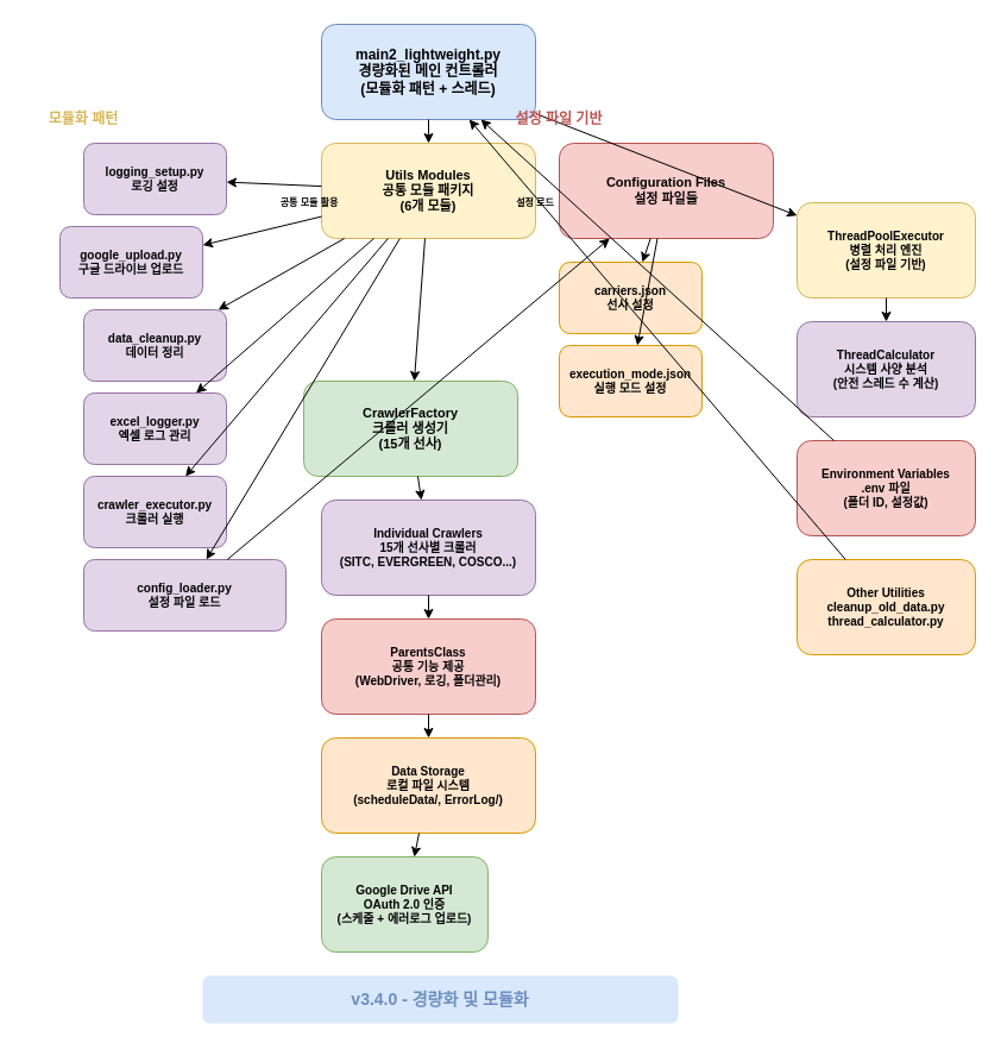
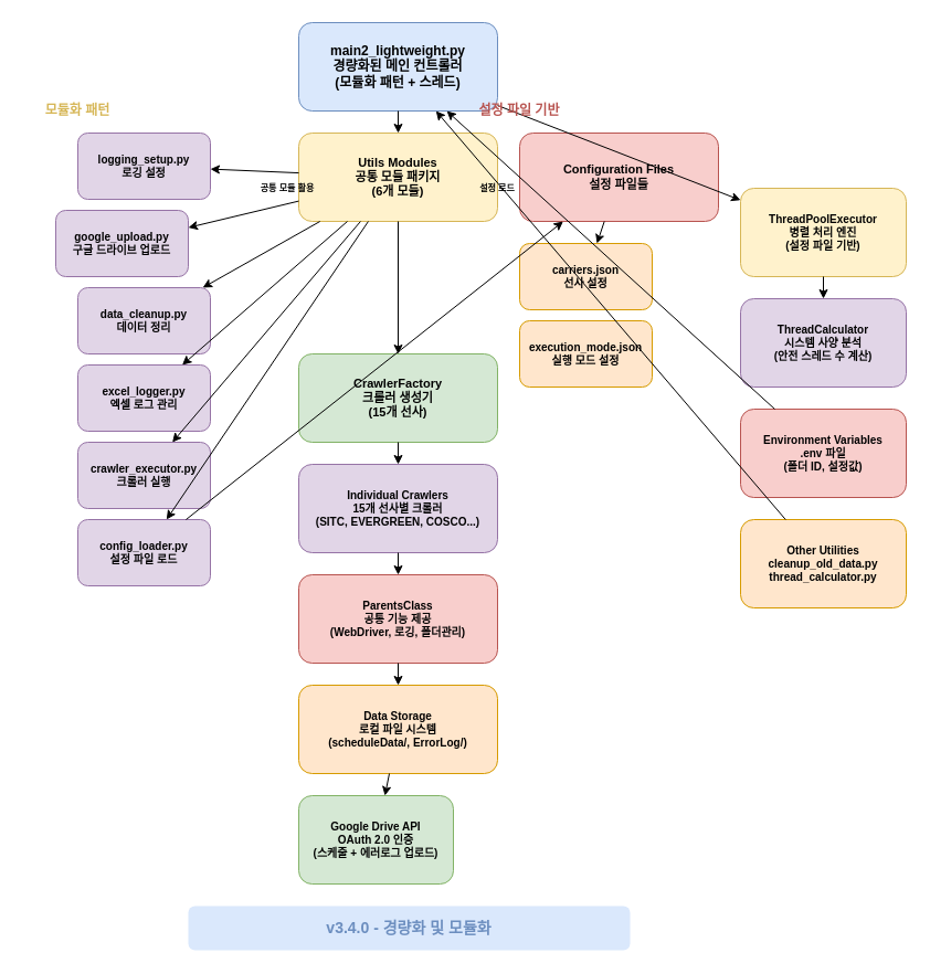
  <mxCell id="0" />
  <mxCell id="1" parent="0" />
  <mxCell id="2" value="main2_lightweight.py&#10;경량화된 메인 컨트롤러&#10;(모듈화 패턴 + 스레드)" style="rounded=1;whiteSpace=wrap;html=1;fillColor=#dae8fc;strokeColor=#6c8ebf;fontSize=12;fontStyle=1;" vertex="1" parent="1"><mxGeometry x="270" y="20" width="180" height="80" as="geometry" /></mxCell>
  <mxCell id="3" value="Utils Modules&#10;공통 모듈 패키지&#10;(6개 모듈)" style="rounded=1;whiteSpace=wrap;html=1;fillColor=#fff2cc;strokeColor=#d6b656;fontSize=11;fontStyle=1;" vertex="1" parent="1"><mxGeometry x="270" y="120" width="180" height="80" as="geometry" /></mxCell>
  <mxCell id="4" value="logging_setup.py&#10;로깅 설정" style="rounded=1;whiteSpace=wrap;html=1;fillColor=#e1d5e7;strokeColor=#9673a6;fontSize=10;fontStyle=1;" vertex="1" parent="1"><mxGeometry x="70" y="120" width="120" height="60" as="geometry" /></mxCell>
  <mxCell id="5" value="google_upload.py&#10;구글 드라이브 업로드" style="rounded=1;whiteSpace=wrap;html=1;fillColor=#e1d5e7;strokeColor=#9673a6;fontSize=10;fontStyle=1;" vertex="1" parent="1"><mxGeometry x="50" y="190" width="120" height="60" as="geometry" /></mxCell>
  <mxCell id="6" value="data_cleanup.py&#10;데이터 정리" style="rounded=1;whiteSpace=wrap;html=1;fillColor=#e1d5e7;strokeColor=#9673a6;fontSize=10;fontStyle=1;" vertex="1" parent="1"><mxGeometry x="70" y="260" width="120" height="60" as="geometry" /></mxCell>
  <mxCell id="7" value="excel_logger.py&#10;엑셀 로그 관리" style="rounded=1;whiteSpace=wrap;html=1;fillColor=#e1d5e7;strokeColor=#9673a6;fontSize=10;fontStyle=1;" vertex="1" parent="1"><mxGeometry x="70" y="330" width="120" height="60" as="geometry" /></mxCell>
  <mxCell id="8" value="crawler_executor.py&#10;크롤러 실행" style="rounded=1;whiteSpace=wrap;html=1;fillColor=#e1d5e7;strokeColor=#9673a6;fontSize=10;fontStyle=1;" vertex="1" parent="1"><mxGeometry x="70" y="400" width="120" height="60" as="geometry" /></mxCell>
- <mxCell id="9" value="config_loader.py&#10;설정 파일 로드" style="rounded=1;whiteSpace=wrap;html=1;fillColor=#e1d5e7;strokeColor=#9673a6;fontSize=10;fontStyle=1;" vertex="1" parent="1"><mxGeometry x="70" y="470" width="170" height="60" as="geometry" /></mxCell>
+ <mxCell id="9" value="config_loader.py&#10;설정 파일 로드" style="rounded=1;whiteSpace=wrap;html=1;fillColor=#e1d5e7;strokeColor=#9673a6;fontSize=10;fontStyle=1;" vertex="1" parent="1"><mxGeometry x="70" y="470" width="120" height="60" as="geometry" /></mxCell>
  <mxCell id="10" value="Configuration Files&#10;설정 파일들" style="rounded=1;whiteSpace=wrap;html=1;fillColor=#f8cecc;strokeColor=#b85450;fontSize=11;fontStyle=1;" vertex="1" parent="1"><mxGeometry x="470" y="120" width="180" height="80" as="geometry" /></mxCell>
  <mxCell id="11" value="carriers.json&#10;선사 설정" style="rounded=1;whiteSpace=wrap;html=1;fillColor=#ffe6cc;strokeColor=#d79b00;fontSize=10;fontStyle=1;" vertex="1" parent="1"><mxGeometry x="470" y="220" width="120" height="60" as="geometry" /></mxCell>
  <mxCell id="12" value="execution_mode.json&#10;실행 모드 설정" style="rounded=1;whiteSpace=wrap;html=1;fillColor=#ffe6cc;strokeColor=#d79b00;fontSize=10;fontStyle=1;" vertex="1" parent="1"><mxGeometry x="470" y="290" width="120" height="60" as="geometry" /></mxCell>
- <mxCell id="13" value="CrawlerFactory&#10;크롤러 생성기&#10;(15개 선사)" style="rounded=1;whiteSpace=wrap;html=1;fillColor=#d5e8d4;strokeColor=#82b366;fontSize=11;fontStyle=1;" vertex="1" parent="1"><mxGeometry x="255" y="320" width="180" height="80" as="geometry" /></mxCell>
+ <mxCell id="13" value="CrawlerFactory&#10;크롤러 생성기&#10;(15개 선사)" style="rounded=1;whiteSpace=wrap;html=1;fillColor=#d5e8d4;strokeColor=#82b366;fontSize=11;fontStyle=1;" vertex="1" parent="1"><mxGeometry x="270" y="320" width="180" height="80" as="geometry" /></mxCell>
  <mxCell id="14" value="Individual Crawlers&#10;15개 선사별 크롤러&#10;(SITC, EVERGREEN, COSCO...)" style="rounded=1;whiteSpace=wrap;html=1;fillColor=#e1d5e7;strokeColor=#9673a6;fontSize=10;fontStyle=1;" vertex="1" parent="1"><mxGeometry x="270" y="420" width="180" height="80" as="geometry" /></mxCell>
  <mxCell id="15" value="ParentsClass&#10;공통 기능 제공&#10;(WebDriver, 로깅, 폴더관리)" style="rounded=1;whiteSpace=wrap;html=1;fillColor=#f8cecc;strokeColor=#b85450;fontSize=10;fontStyle=1;" vertex="1" parent="1"><mxGeometry x="270" y="520" width="180" height="80" as="geometry" /></mxCell>
  <mxCell id="16" value="Data Storage&#10;로컬 파일 시스템&#10;(scheduleData/, ErrorLog/)" style="rounded=1;whiteSpace=wrap;html=1;fillColor=#ffe6cc;strokeColor=#d79b00;fontSize=10;fontStyle=1;" vertex="1" parent="1"><mxGeometry x="270" y="620" width="180" height="80" as="geometry" /></mxCell>
  <mxCell id="17" value="Google Drive API&#10;OAuth 2.0 인증&#10;(스케줄 + 에러로그 업로드)" style="rounded=1;whiteSpace=wrap;html=1;fillColor=#d5e8d4;strokeColor=#82b366;fontSize=10;fontStyle=1;" vertex="1" parent="1"><mxGeometry x="270" y="720" width="140" height="80" as="geometry" /></mxCell>
  <mxCell id="18" value="ThreadPoolExecutor&#10;병렬 처리 엔진&#10;(설정 파일 기반)" style="rounded=1;whiteSpace=wrap;html=1;fillColor=#fff2cc;strokeColor=#d6b656;fontSize=10;fontStyle=1;" vertex="1" parent="1"><mxGeometry x="670" y="170" width="150" height="80" as="geometry" /></mxCell>
  <mxCell id="19" value="ThreadCalculator&#10;시스템 사양 분석&#10;(안전 스레드 수 계산)" style="rounded=1;whiteSpace=wrap;html=1;fillColor=#e1d5e7;strokeColor=#9673a6;fontSize=10;fontStyle=1;" vertex="1" parent="1"><mxGeometry x="670" y="270" width="150" height="80" as="geometry" /></mxCell>
  <mxCell id="20" value="Environment Variables&#10;.env 파일&#10;(폴더 ID, 설정값)" style="rounded=1;whiteSpace=wrap;html=1;fillColor=#f8cecc;strokeColor=#b85450;fontSize=10;fontStyle=1;" vertex="1" parent="1"><mxGeometry x="670" y="370" width="150" height="80" as="geometry" /></mxCell>
  <mxCell id="21" value="Other Utilities&#10;cleanup_old_data.py&#10;thread_calculator.py" style="rounded=1;whiteSpace=wrap;html=1;fillColor=#ffe6cc;strokeColor=#d79b00;fontSize=10;fontStyle=1;" vertex="1" parent="1"><mxGeometry x="670" y="470" width="150" height="80" as="geometry" /></mxCell>
  <mxCell id="22" edge="1" parent="1" source="2" target="3"><mxGeometry relative="1" as="geometry" /></mxCell>
  <mxCell id="23" edge="1" parent="1" source="3" target="13"><mxGeometry relative="1" as="geometry" /></mxCell>
  <mxCell id="24" edge="1" parent="1" source="13" target="14"><mxGeometry relative="1" as="geometry" /></mxCell>
  <mxCell id="25" edge="1" parent="1" source="14" target="15"><mxGeometry relative="1" as="geometry" /></mxCell>
  <mxCell id="26" edge="1" parent="1" source="15" target="16"><mxGeometry relative="1" as="geometry" /></mxCell>
  <mxCell id="27" edge="1" parent="1" source="16" target="17"><mxGeometry relative="1" as="geometry" /></mxCell>
  <mxCell id="28" edge="1" parent="1" source="3" target="4"><mxGeometry relative="1" as="geometry" /></mxCell>
  <mxCell id="29" edge="1" parent="1" source="3" target="5"><mxGeometry relative="1" as="geometry" /></mxCell>
  <mxCell id="30" edge="1" parent="1" source="3" target="6"><mxGeometry relative="1" as="geometry" /></mxCell>
  <mxCell id="31" edge="1" parent="1" source="3" target="7"><mxGeometry relative="1" as="geometry" /></mxCell>
  <mxCell id="32" edge="1" parent="1" source="3" target="8"><mxGeometry relative="1" as="geometry" /></mxCell>
  <mxCell id="33" edge="1" parent="1" source="3" target="9"><mxGeometry relative="1" as="geometry" /></mxCell>
  <mxCell id="34" edge="1" parent="1" source="9" target="10"><mxGeometry relative="1" as="geometry" /></mxCell>
  <mxCell id="35" edge="1" parent="1" source="10" target="11"><mxGeometry relative="1" as="geometry" /></mxCell>
- <mxCell id="36" edge="1" parent="1" source="10" target="12"><mxGeometry relative="1" as="geometry" /></mxCell>
  <mxCell id="37" edge="1" parent="1" source="2" target="18"><mxGeometry relative="1" as="geometry" /></mxCell>
  <mxCell id="38" edge="1" parent="1" source="18" target="19"><mxGeometry relative="1" as="geometry" /></mxCell>
  <mxCell id="39" edge="1" parent="1" source="20" target="2"><mxGeometry relative="1" as="geometry" /></mxCell>
  <mxCell id="40" edge="1" parent="1" source="21" target="2"><mxGeometry relative="1" as="geometry" /></mxCell>
  <mxCell id="41" value="모듈화 패턴" style="text;html=1;strokeColor=none;fillColor=none;align=center;verticalAlign=middle;whiteSpace=wrap;rounded=0;fontSize=12;fontStyle=1;fontColor=#d6b656;" vertex="1" parent="1"><mxGeometry x="20" y="90" width="100" height="20" as="geometry" /></mxCell>
  <mxCell id="42" value="설정 파일 기반" style="text;html=1;strokeColor=none;fillColor=none;align=center;verticalAlign=middle;whiteSpace=wrap;rounded=0;fontSize=12;fontStyle=1;fontColor=#b85450;" vertex="1" parent="1"><mxGeometry x="420" y="90" width="100" height="20" as="geometry" /></mxCell>
  <mxCell id="43" value="공통 모듈 활용" style="text;html=1;strokeColor=none;fillColor=none;align=center;verticalAlign=middle;whiteSpace=wrap;rounded=0;fontSize=8;fontStyle=1;" vertex="1" parent="1"><mxGeometry x="220" y="160" width="80" height="20" as="geometry" /></mxCell>
  <mxCell id="44" value="설정 로드" style="text;html=1;strokeColor=none;fillColor=none;align=center;verticalAlign=middle;whiteSpace=wrap;rounded=0;fontSize=8;fontStyle=1;" vertex="1" parent="1"><mxGeometry x="420" y="160" width="60" height="20" as="geometry" /></mxCell>
  <mxCell id="45" value="v3.4.0 - 경량화 및 모듈화" style="text;html=1;strokeColor=none;fillColor=#dae8fc;align=center;verticalAlign=middle;whiteSpace=wrap;rounded=1;fontSize=14;fontStyle=1;fontColor=#6c8ebf;" vertex="1" parent="1"><mxGeometry x="170" y="820" width="400" height="40" as="geometry" /></mxCell>
